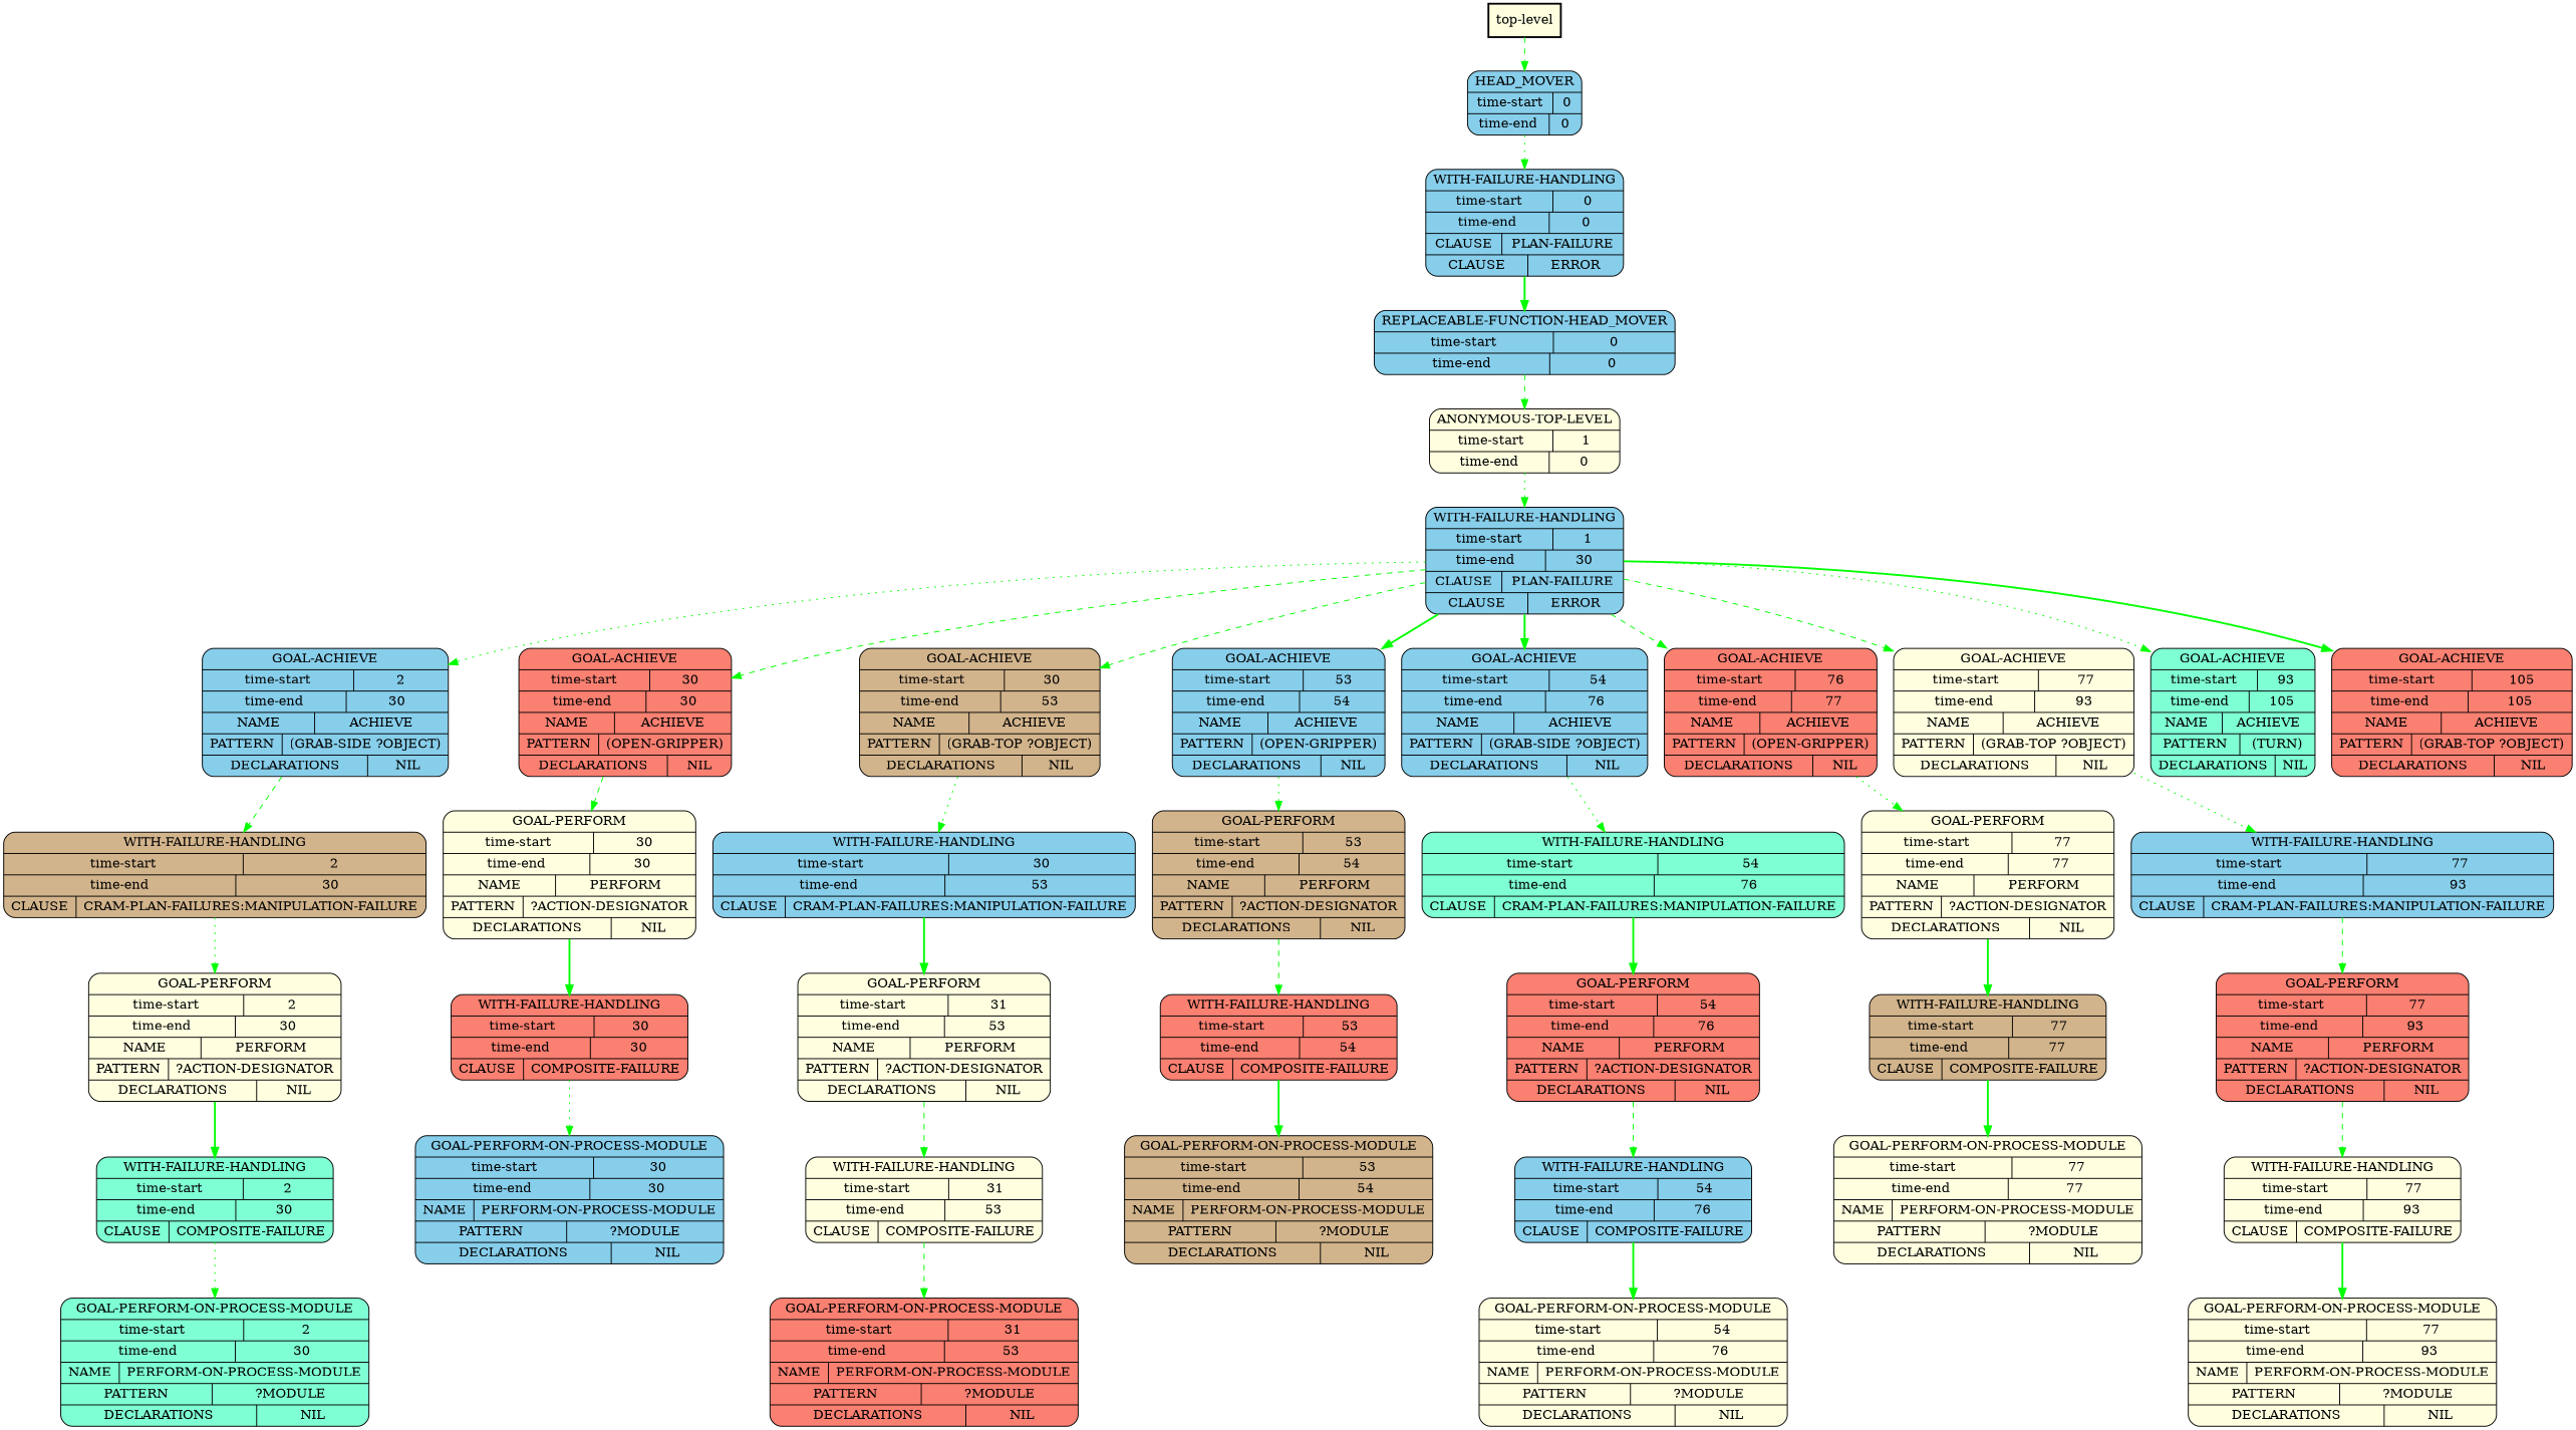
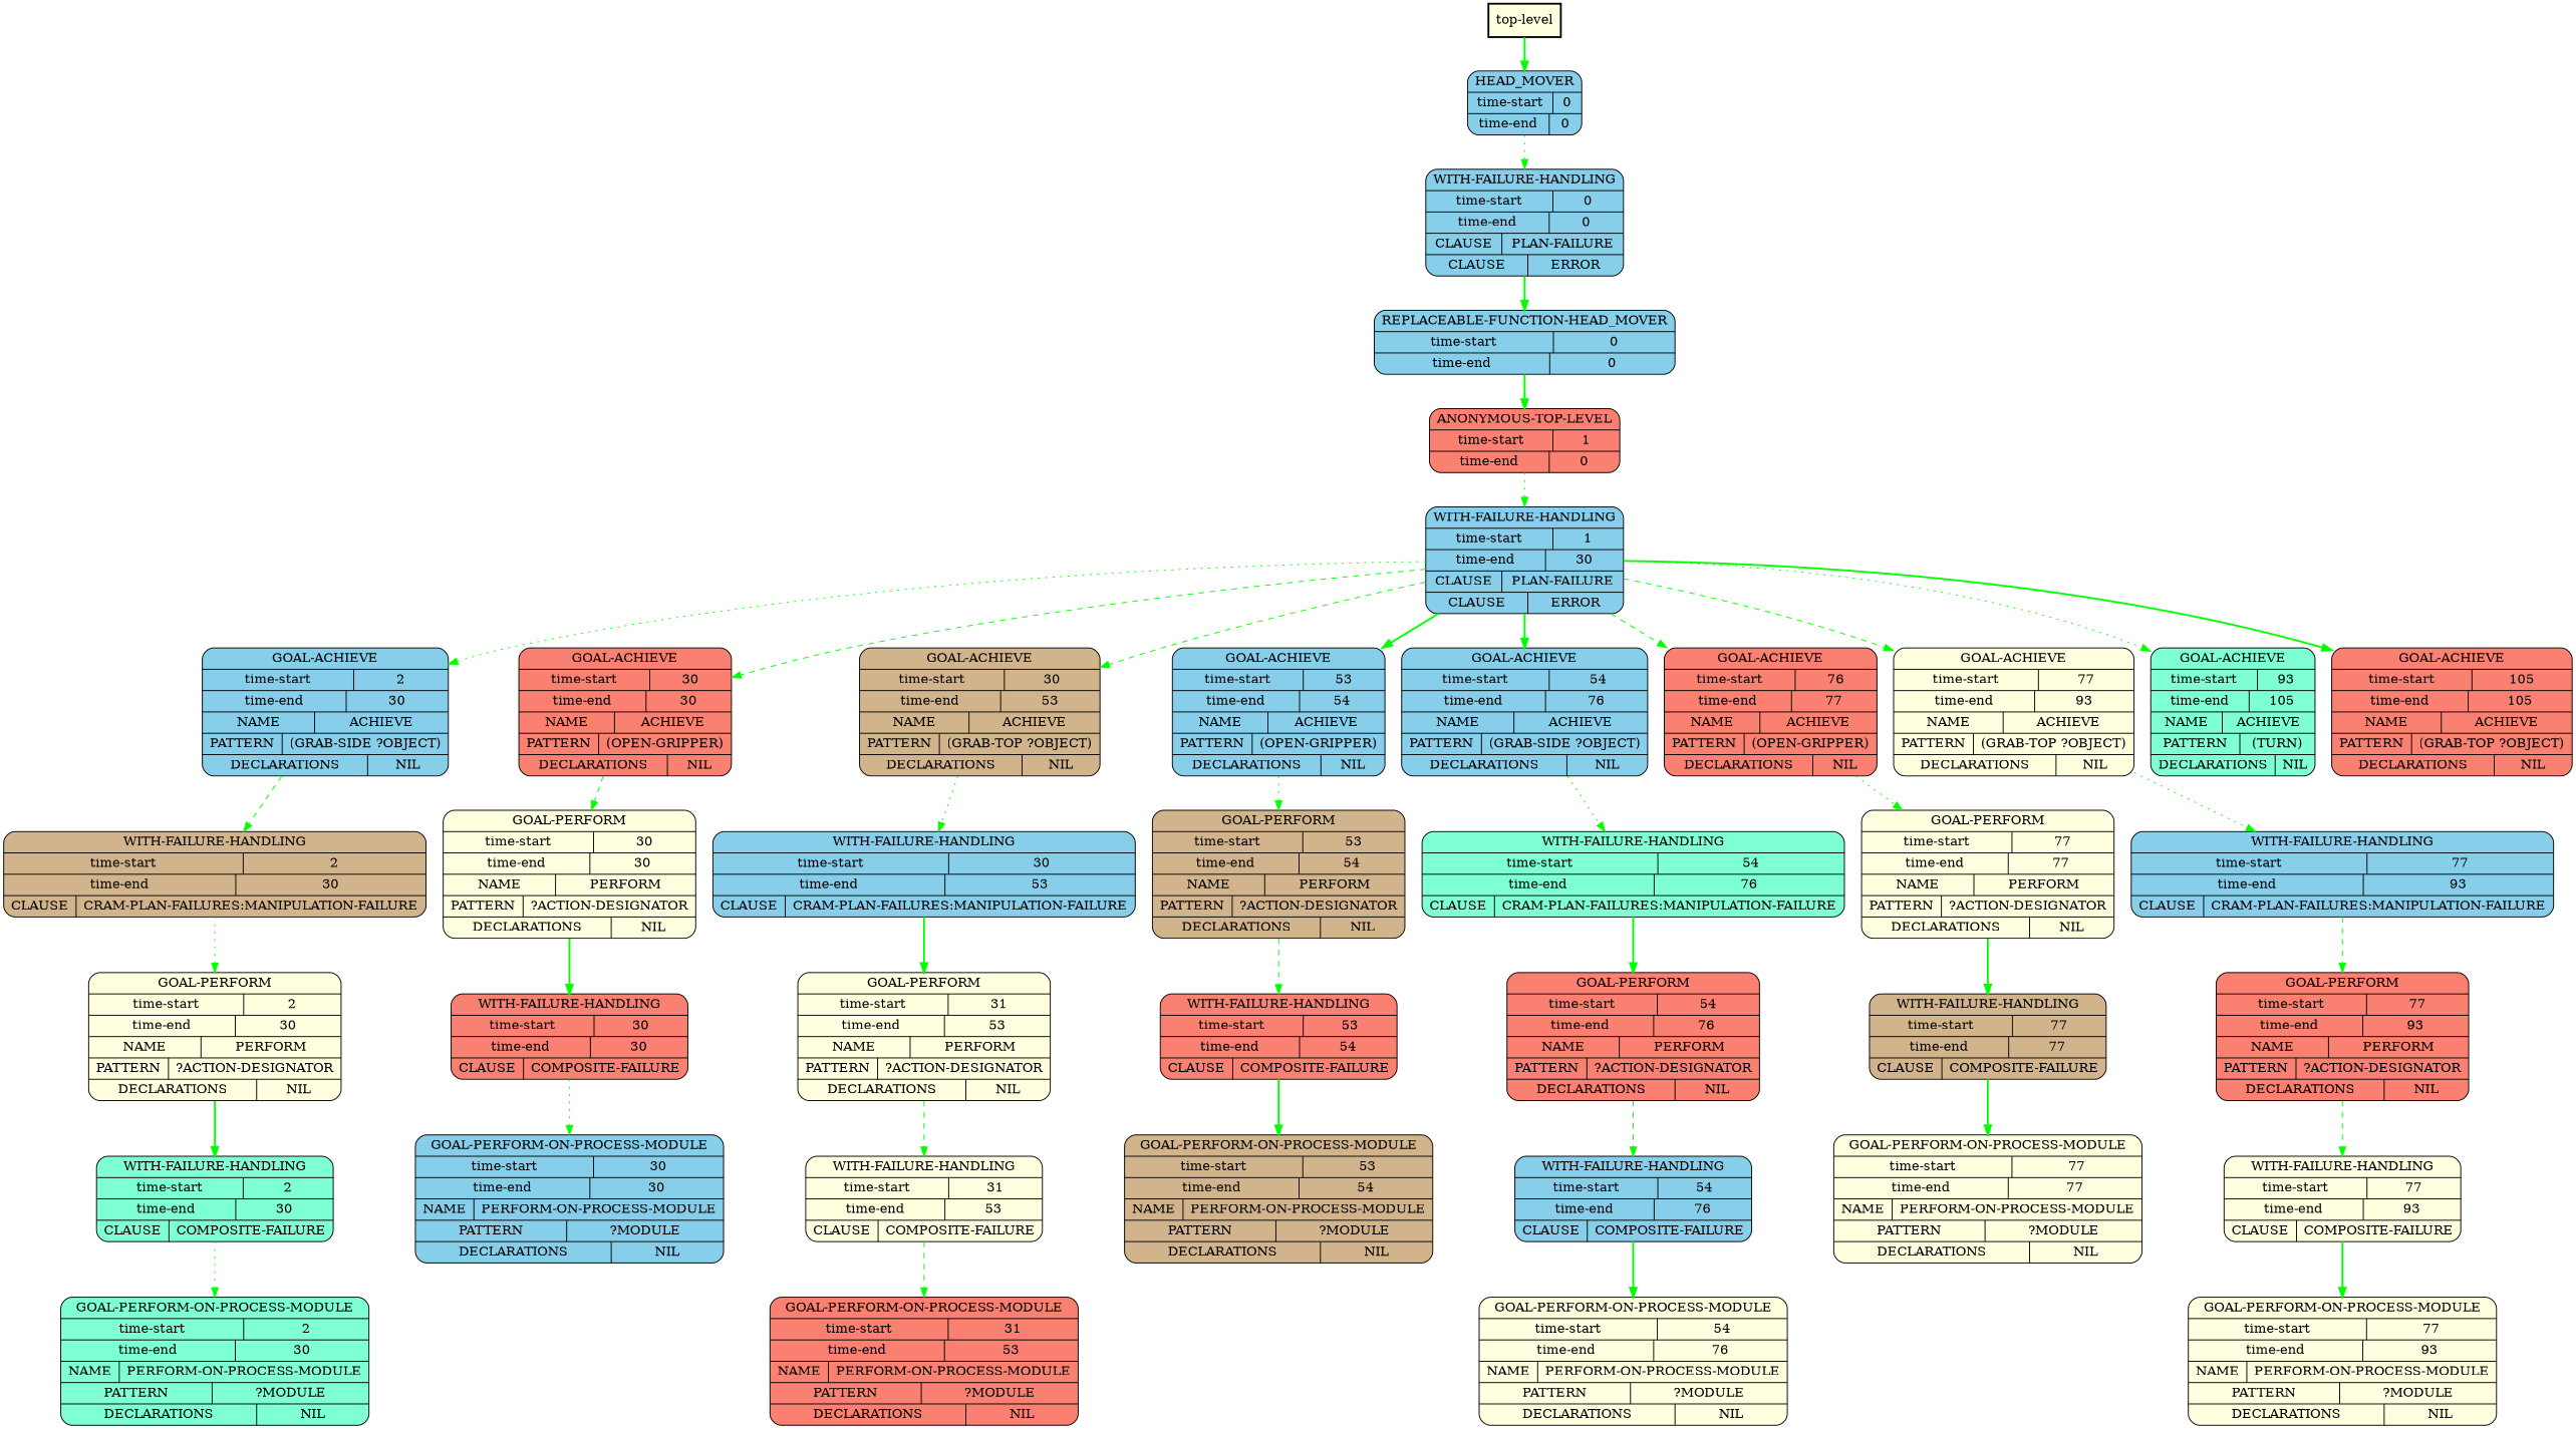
  digraph {
    node [fillcolor=lightyellow shape=Mrecord style=filled]
    edge [color=green style=bold]
    n1 [label="top-level" shape=box style="bold,filled"]
    n2 [fillcolor=skyblue label="{HEAD_MOVER|{time-start | 0}|{time-end | 0}}"]
    n3 [fillcolor=skyblue label="{WITH-FAILURE-HANDLING|{time-start | 0}|{time-end | 0}|{CLAUSE | PLAN-FAILURE}|{CLAUSE | ERROR}}"]
    n4 [fillcolor=skyblue label="{REPLACEABLE-FUNCTION-HEAD_MOVER|{time-start | 0}|{time-end | 0}}"]
-   n5 [label="{ANONYMOUS-TOP-LEVEL|{time-start | 1}|{time-end | 0}}"]
+   n5 [fillcolor=salmon label="{ANONYMOUS-TOP-LEVEL|{time-start | 1}|{time-end | 0}}"]
    n6 [fillcolor=skyblue label="{WITH-FAILURE-HANDLING|{time-start | 1}|{time-end | 30}|{CLAUSE | PLAN-FAILURE}|{CLAUSE | ERROR}}"]
    n7 [fillcolor=skyblue label="{GOAL-ACHIEVE|{time-start | 2}|{time-end | 30}|{NAME | ACHIEVE}|{PATTERN | (GRAB-SIDE ?OBJECT)}|{DECLARATIONS | NIL}}"]
    n8 [fillcolor=salmon label="{GOAL-ACHIEVE|{time-start | 30}|{time-end | 30}|{NAME | ACHIEVE}|{PATTERN | (OPEN-GRIPPER)}|{DECLARATIONS | NIL}}"]
    n9 [fillcolor=tan label="{GOAL-ACHIEVE|{time-start | 30}|{time-end | 53}|{NAME | ACHIEVE}|{PATTERN | (GRAB-TOP ?OBJECT)}|{DECLARATIONS | NIL}}"]
    n10 [fillcolor=skyblue label="{GOAL-ACHIEVE|{time-start | 53}|{time-end | 54}|{NAME | ACHIEVE}|{PATTERN | (OPEN-GRIPPER)}|{DECLARATIONS | NIL}}"]
    n11 [fillcolor=skyblue label="{GOAL-ACHIEVE|{time-start | 54}|{time-end | 76}|{NAME | ACHIEVE}|{PATTERN | (GRAB-SIDE ?OBJECT)}|{DECLARATIONS | NIL}}"]
    n12 [fillcolor=salmon label="{GOAL-ACHIEVE|{time-start | 76}|{time-end | 77}|{NAME | ACHIEVE}|{PATTERN | (OPEN-GRIPPER)}|{DECLARATIONS | NIL}}"]
    n13 [label="{GOAL-ACHIEVE|{time-start | 77}|{time-end | 93}|{NAME | ACHIEVE}|{PATTERN | (GRAB-TOP ?OBJECT)}|{DECLARATIONS | NIL}}"]
    n14 [fillcolor=aquamarine label="{GOAL-ACHIEVE|{time-start | 93}|{time-end | 105}|{NAME | ACHIEVE}|{PATTERN | (TURN)}|{DECLARATIONS | NIL}}"]
    n15 [fillcolor=salmon label="{GOAL-ACHIEVE|{time-start | 105}|{time-end | 105}|{NAME | ACHIEVE}|{PATTERN | (GRAB-TOP ?OBJECT)}|{DECLARATIONS | NIL}}"]
    n16 [fillcolor=tan label="{WITH-FAILURE-HANDLING|{time-start | 2}|{time-end | 30}|{CLAUSE | CRAM-PLAN-FAILURES:MANIPULATION-FAILURE}}"]
    n17 [label="{GOAL-PERFORM|{time-start | 30}|{time-end | 30}|{NAME | PERFORM}|{PATTERN | ?ACTION-DESIGNATOR}|{DECLARATIONS | NIL}}"]
    n18 [fillcolor=skyblue label="{WITH-FAILURE-HANDLING|{time-start | 30}|{time-end | 53}|{CLAUSE | CRAM-PLAN-FAILURES:MANIPULATION-FAILURE}}"]
    n19 [fillcolor=tan label="{GOAL-PERFORM|{time-start | 53}|{time-end | 54}|{NAME | PERFORM}|{PATTERN | ?ACTION-DESIGNATOR}|{DECLARATIONS | NIL}}"]
    n20 [fillcolor=aquamarine label="{WITH-FAILURE-HANDLING|{time-start | 54}|{time-end | 76}|{CLAUSE | CRAM-PLAN-FAILURES:MANIPULATION-FAILURE}}"]
    n21 [label="{GOAL-PERFORM|{time-start | 77}|{time-end | 77}|{NAME | PERFORM}|{PATTERN | ?ACTION-DESIGNATOR}|{DECLARATIONS | NIL}}"]
    n22 [fillcolor=skyblue label="{WITH-FAILURE-HANDLING|{time-start | 77}|{time-end | 93}|{CLAUSE | CRAM-PLAN-FAILURES:MANIPULATION-FAILURE}}"]
    n23 [label="{GOAL-PERFORM|{time-start | 2}|{time-end | 30}|{NAME | PERFORM}|{PATTERN | ?ACTION-DESIGNATOR}|{DECLARATIONS | NIL}}"]
    n24 [fillcolor=aquamarine label="{WITH-FAILURE-HANDLING|{time-start | 2}|{time-end | 30}|{CLAUSE | COMPOSITE-FAILURE}}"]
    n25 [fillcolor=aquamarine label="{GOAL-PERFORM-ON-PROCESS-MODULE|{time-start | 2}|{time-end | 30}|{NAME | PERFORM-ON-PROCESS-MODULE}|{PATTERN | ?MODULE}|{DECLARATIONS | NIL}}"]
    n26 [fillcolor=salmon label="{WITH-FAILURE-HANDLING|{time-start | 30}|{time-end | 30}|{CLAUSE | COMPOSITE-FAILURE}}"]
    n27 [fillcolor=skyblue label="{GOAL-PERFORM-ON-PROCESS-MODULE|{time-start | 30}|{time-end | 30}|{NAME | PERFORM-ON-PROCESS-MODULE}|{PATTERN | ?MODULE}|{DECLARATIONS | NIL}}"]
    n28 [label="{GOAL-PERFORM|{time-start | 31}|{time-end | 53}|{NAME | PERFORM}|{PATTERN | ?ACTION-DESIGNATOR}|{DECLARATIONS | NIL}}"]
    n29 [label="{WITH-FAILURE-HANDLING|{time-start | 31}|{time-end | 53}|{CLAUSE | COMPOSITE-FAILURE}}"]
    n30 [fillcolor=salmon label="{GOAL-PERFORM-ON-PROCESS-MODULE|{time-start | 31}|{time-end | 53}|{NAME | PERFORM-ON-PROCESS-MODULE}|{PATTERN | ?MODULE}|{DECLARATIONS | NIL}}"]
    n31 [fillcolor=salmon label="{WITH-FAILURE-HANDLING|{time-start | 53}|{time-end | 54}|{CLAUSE | COMPOSITE-FAILURE}}"]
    n32 [fillcolor=tan label="{GOAL-PERFORM-ON-PROCESS-MODULE|{time-start | 53}|{time-end | 54}|{NAME | PERFORM-ON-PROCESS-MODULE}|{PATTERN | ?MODULE}|{DECLARATIONS | NIL}}"]
    n33 [fillcolor=salmon label="{GOAL-PERFORM|{time-start | 54}|{time-end | 76}|{NAME | PERFORM}|{PATTERN | ?ACTION-DESIGNATOR}|{DECLARATIONS | NIL}}"]
    n34 [fillcolor=skyblue label="{WITH-FAILURE-HANDLING|{time-start | 54}|{time-end | 76}|{CLAUSE | COMPOSITE-FAILURE}}"]
    n35 [label="{GOAL-PERFORM-ON-PROCESS-MODULE|{time-start | 54}|{time-end | 76}|{NAME | PERFORM-ON-PROCESS-MODULE}|{PATTERN | ?MODULE}|{DECLARATIONS | NIL}}"]
    n36 [fillcolor=tan label="{WITH-FAILURE-HANDLING|{time-start | 77}|{time-end | 77}|{CLAUSE | COMPOSITE-FAILURE}}"]
    n37 [label="{GOAL-PERFORM-ON-PROCESS-MODULE|{time-start | 77}|{time-end | 77}|{NAME | PERFORM-ON-PROCESS-MODULE}|{PATTERN | ?MODULE}|{DECLARATIONS | NIL}}"]
    n38 [fillcolor=salmon label="{GOAL-PERFORM|{time-start | 77}|{time-end | 93}|{NAME | PERFORM}|{PATTERN | ?ACTION-DESIGNATOR}|{DECLARATIONS | NIL}}"]
    n39 [label="{WITH-FAILURE-HANDLING|{time-start | 77}|{time-end | 93}|{CLAUSE | COMPOSITE-FAILURE}}"]
    n40 [label="{GOAL-PERFORM-ON-PROCESS-MODULE|{time-start | 77}|{time-end | 93}|{NAME | PERFORM-ON-PROCESS-MODULE}|{PATTERN | ?MODULE}|{DECLARATIONS | NIL}}"]
-   n1 -> n2 [style=dashed]
+   n1 -> n2
    n2 -> n3 [style=dotted]
    n3 -> n4
-   n4 -> n5 [style=dashed]
+   n4 -> n5
    n5 -> n6 [style=dotted]
    n6 -> n7 [style=dotted]
    n6 -> n8 [style=dashed]
    n6 -> n9 [style=dashed]
    n6 -> n10
    n6 -> n11
    n6 -> n12 [style=dashed]
    n6 -> n13 [style=dashed]
    n6 -> n14 [style=dotted]
    n6 -> n15
    n7 -> n16 [style=dashed]
    n8 -> n17 [style=dashed]
    n9 -> n18 [style=dotted]
    n10 -> n19 [style=dotted]
    n11 -> n20 [style=dotted]
    n12 -> n21 [style=dotted]
    n13 -> n22 [style=dotted]
    n16 -> n23 [style=dotted]
    n17 -> n26
    n18 -> n28
    n19 -> n31 [style=dashed]
    n20 -> n33
    n21 -> n36
    n22 -> n38 [style=dashed]
    n23 -> n24
    n24 -> n25 [style=dotted]
    n26 -> n27 [style=dotted]
    n28 -> n29 [style=dashed]
    n29 -> n30 [style=dashed]
    n31 -> n32
    n33 -> n34 [style=dashed]
    n34 -> n35
    n36 -> n37
    n38 -> n39 [style=dashed]
    n39 -> n40
  }
